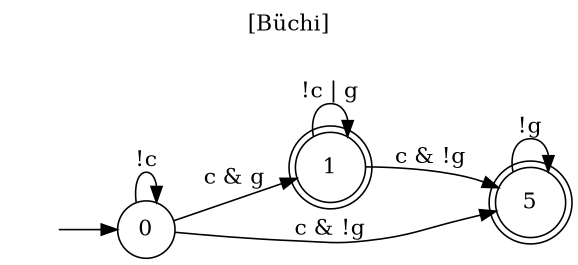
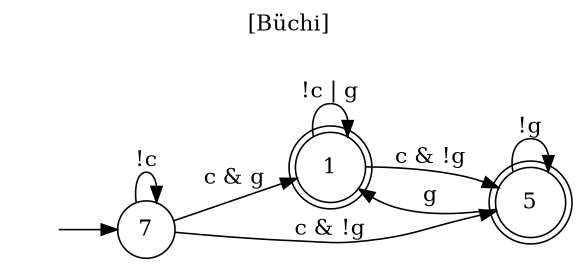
  digraph {
    label="[Büchi]"
    labelloc=t
    rankdir=LR
    node [shape=circle]
    I [style=invis width=0]
-   n2 [label=0]
+   n2 [label=7]
    n3 [label=1 peripheries=2]
    n4 [label=5 peripheries=2]
    I -> n2
    n2 -> n2 [label="!c"]
    n2 -> n3 [label="c & g"]
    n2 -> n4 [label="c & !g"]
    n3 -> n3 [label="!c | g"]
    n3 -> n4 [label="c & !g"]
+   n4 -> n3 [label=g]
    n4 -> n4 [label="!g"]
  }
